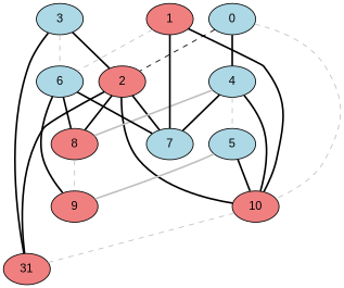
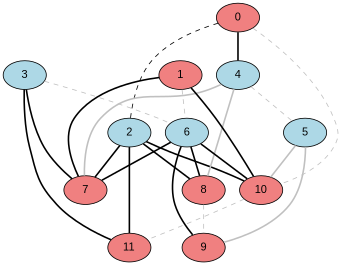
  graph {
    node [fillcolor=lightcoral fontname=Arial style=filled]
    edge [color=black style=bold]
-   2
-   0 [fillcolor=lightblue]
+   2 [fillcolor=lightblue]
+   0
    4 [fillcolor=lightblue]
    10
-   7 [fillcolor=lightblue]
+   7
    8
-   11 [label=31]
+   11
    5 [fillcolor=lightblue]
    1
    6 [fillcolor=lightblue]
    9
    3 [fillcolor=lightblue]
    2 -- 10
    2 -- 7
    2 -- 8
    2 -- 11
    0 -- 2 [style=dashed]
    0 -- 4
    0 -- 10 [color=gray style=dashed]
-   4 -- 10
-   4 -- 7
+   6 -- 10
+   4 -- 7 [color=gray]
    4 -- 8 [color=gray]
    4 -- 5 [color=gray style=dashed]
    10 -- 11 [color=gray style=dashed]
    8 -- 9 [color=gray style=dashed]
-   5 -- 10
+   5 -- 10 [color=gray]
    5 -- 9 [color=gray]
    1 -- 10
    1 -- 7
    1 -- 6 [color=gray style=dashed]
    6 -- 7
    6 -- 8
    6 -- 9
-   3 -- 2
+   3 -- 7
    3 -- 11
    3 -- 6 [color=gray style=dashed]
  }
